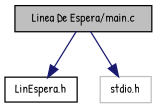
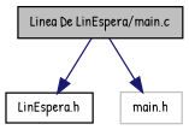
  digraph {
    fontname="Patrick Hand"
    node [color=black fillcolor=white fontname="Patrick Hand" fontsize=10 shape=record style=filled]
    edge [color=midnightblue fontname="Patrick Hand" fontsize=10 labelfontname=Helvetica labelfontsize=10 style=solid]
-   n1 [fillcolor=grey75 fontcolor=black height=0.2 label="Linea De Espera/main.c" width=0.4]
+   n1 [fillcolor=grey75 fontcolor=black height=0.2 label="Linea De LinEspera/main.c" width=0.4]
    n2 [height=0.2 label="LinEspera.h" width=0.4]
-   n3 [color=grey75 height=0.2 label="stdio.h" width=0.4]
+   n3 [color=grey75 height=0.2 label="main.h" width=0.4]
    n1 -> n2
    n1 -> n3
  }
